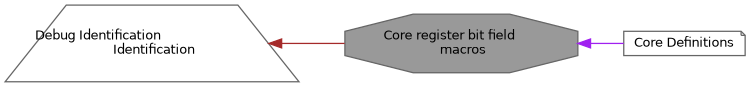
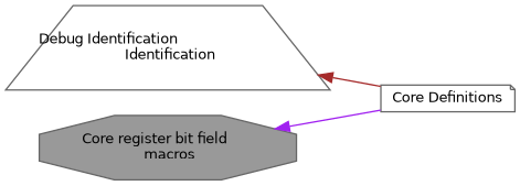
  digraph {
    rankdir=LR
    node [color=grey40 fillcolor=white fontname=Helvetica fontsize=10 style=filled]
    edge [dir=back fontname=Helvetica fontsize=10 labelfontname=Helvetica labelfontsize=10 shape=plaintext style=solid]
    n1 [height=0.2 label="Debug Identification\l Identification" shape=trapezium width=0.4]
    n2 [color=gray40 fillcolor=grey60 fontcolor=black height=0.2 label="Core register bit field\l macros" shape=octagon width=0.4]
    n3 [height=0.2 label="Core Definitions" shape=note width=0.4]
-   n1 -> n2 [color=brown]
+   n1 -> n3 [color=brown]
    n2 -> n3 [color=purple]
  }
